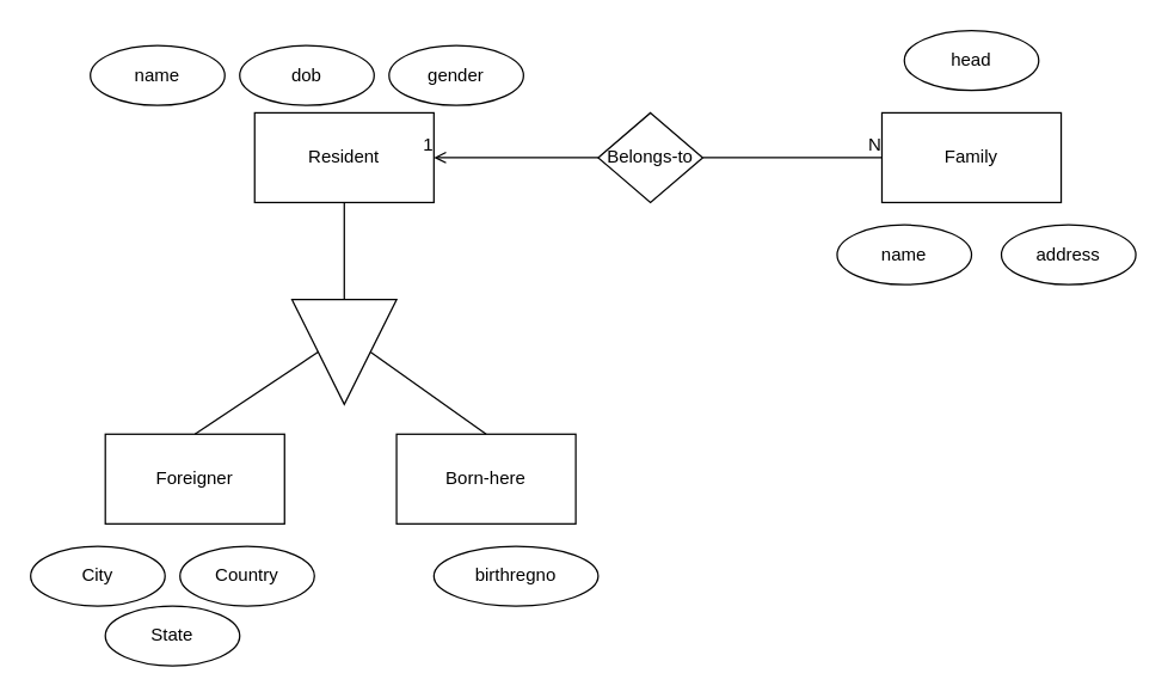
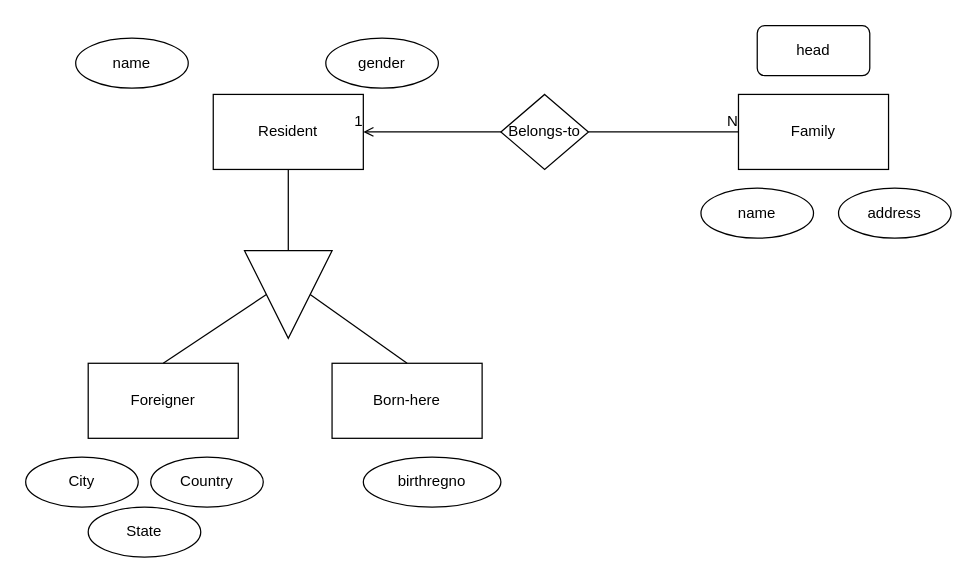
  <mxCell id="0" />
  <mxCell id="1" parent="0" />
  <mxCell id="2" value="Resident" style="rounded=0;whiteSpace=wrap;html=1;" vertex="1" parent="1"><mxGeometry x="170" y="75" width="120" height="60" as="geometry" /></mxCell>
  <mxCell id="3" value="Family" style="rounded=0;whiteSpace=wrap;html=1;" vertex="1" parent="1"><mxGeometry x="590" y="75" width="120" height="60" as="geometry" /></mxCell>
  <mxCell id="4" value="Belongs-to" style="rhombus;whiteSpace=wrap;html=1;" vertex="1" parent="1"><mxGeometry x="400" y="75" width="70" height="60" as="geometry" /></mxCell>
  <mxCell id="5" value="" style="endArrow=open;html=1;rounded=0;exitX=0;exitY=0.5;exitDx=0;exitDy=0;entryX=1;entryY=0.5;entryDx=0;entryDy=0;" edge="1" parent="1" source="4" target="2"><mxGeometry relative="1" as="geometry"><mxPoint x="300" y="230" as="sourcePoint" /><mxPoint x="280" y="280" as="targetPoint" /></mxGeometry></mxCell>
  <mxCell id="6" value="1" style="resizable=0;html=1;align=right;verticalAlign=bottom;" connectable="0" vertex="1" parent="5"><mxGeometry x="1" relative="1" as="geometry" /></mxCell>
  <mxCell id="7" value="" style="endArrow=none;html=1;rounded=0;entryX=0;entryY=0.5;entryDx=0;entryDy=0;exitX=1;exitY=0.5;exitDx=0;exitDy=0;" edge="1" parent="1" source="4" target="3"><mxGeometry relative="1" as="geometry"><mxPoint x="300" y="230" as="sourcePoint" /><mxPoint x="230" y="280" as="targetPoint" /></mxGeometry></mxCell>
  <mxCell id="8" value="N" style="resizable=0;html=1;align=right;verticalAlign=bottom;" connectable="0" vertex="1" parent="7"><mxGeometry x="1" relative="1" as="geometry" /></mxCell>
  <mxCell id="9" value="" style="triangle;whiteSpace=wrap;html=1;direction=south;" vertex="1" parent="1"><mxGeometry x="195" y="200" width="70" height="70" as="geometry" /></mxCell>
  <mxCell id="10" value="Foreigner" style="rounded=0;whiteSpace=wrap;html=1;" vertex="1" parent="1"><mxGeometry x="70" y="290" width="120" height="60" as="geometry" /></mxCell>
  <mxCell id="11" value="Born-here" style="rounded=0;whiteSpace=wrap;html=1;" vertex="1" parent="1"><mxGeometry x="265" y="290" width="120" height="60" as="geometry" /></mxCell>
  <mxCell id="12" value="" style="endArrow=none;html=1;exitX=0;exitY=0.5;exitDx=0;exitDy=0;entryX=0.5;entryY=1;entryDx=0;entryDy=0;" edge="1" parent="1" source="9" target="2"><mxGeometry width="50" height="50" relative="1" as="geometry"><mxPoint x="400" y="250" as="sourcePoint" /><mxPoint x="270" y="150" as="targetPoint" /></mxGeometry></mxCell>
  <mxCell id="13" value="" style="endArrow=none;html=1;entryX=0.5;entryY=0;entryDx=0;entryDy=0;exitX=0.5;exitY=0;exitDx=0;exitDy=0;" edge="1" parent="1" source="9" target="11"><mxGeometry width="50" height="50" relative="1" as="geometry"><mxPoint x="400" y="250" as="sourcePoint" /><mxPoint x="450" y="200" as="targetPoint" /></mxGeometry></mxCell>
  <mxCell id="14" value="" style="endArrow=none;html=1;exitX=0.5;exitY=0;exitDx=0;exitDy=0;entryX=0.5;entryY=1;entryDx=0;entryDy=0;" edge="1" parent="1" source="10" target="9"><mxGeometry width="50" height="50" relative="1" as="geometry"><mxPoint x="400" y="250" as="sourcePoint" /><mxPoint x="450" y="200" as="targetPoint" /></mxGeometry></mxCell>
  <mxCell id="15" value="City" style="ellipse;whiteSpace=wrap;html=1;" vertex="1" parent="1"><mxGeometry x="20" y="365" width="90" height="40" as="geometry" /></mxCell>
  <mxCell id="16" value="State" style="ellipse;whiteSpace=wrap;html=1;" vertex="1" parent="1"><mxGeometry x="70" y="405" width="90" height="40" as="geometry" /></mxCell>
  <mxCell id="17" value="Country" style="ellipse;whiteSpace=wrap;html=1;" vertex="1" parent="1"><mxGeometry x="120" y="365" width="90" height="40" as="geometry" /></mxCell>
  <mxCell id="18" value="birthregno" style="ellipse;whiteSpace=wrap;html=1;" vertex="1" parent="1"><mxGeometry x="290" y="365" width="110" height="40" as="geometry" /></mxCell>
  <mxCell id="19" value="name" style="ellipse;whiteSpace=wrap;html=1;" vertex="1" parent="1"><mxGeometry x="560" y="150" width="90" height="40" as="geometry" /></mxCell>
  <mxCell id="20" value="address" style="ellipse;whiteSpace=wrap;html=1;" vertex="1" parent="1"><mxGeometry x="670" y="150" width="90" height="40" as="geometry" /></mxCell>
  <mxCell id="21" value="gender" style="ellipse;whiteSpace=wrap;html=1;" vertex="1" parent="1"><mxGeometry x="260" y="30" width="90" height="40" as="geometry" /></mxCell>
- <mxCell id="22" value="dob" style="ellipse;whiteSpace=wrap;html=1;" vertex="1" parent="1"><mxGeometry x="160" y="30" width="90" height="40" as="geometry" /></mxCell>
  <mxCell id="23" value="name" style="ellipse;whiteSpace=wrap;html=1;" vertex="1" parent="1"><mxGeometry x="60" y="30" width="90" height="40" as="geometry" /></mxCell>
- <mxCell id="24" value="head" style="ellipse;whiteSpace=wrap;html=1;" vertex="1" parent="1"><mxGeometry x="605" y="20" width="90" height="40" as="geometry" /></mxCell>
+ <mxCell id="24" value="head" style="whiteSpace=wrap;html=1;rounded=1;" vertex="1" parent="1"><mxGeometry x="605" y="20" width="90" height="40" as="geometry" /></mxCell>
